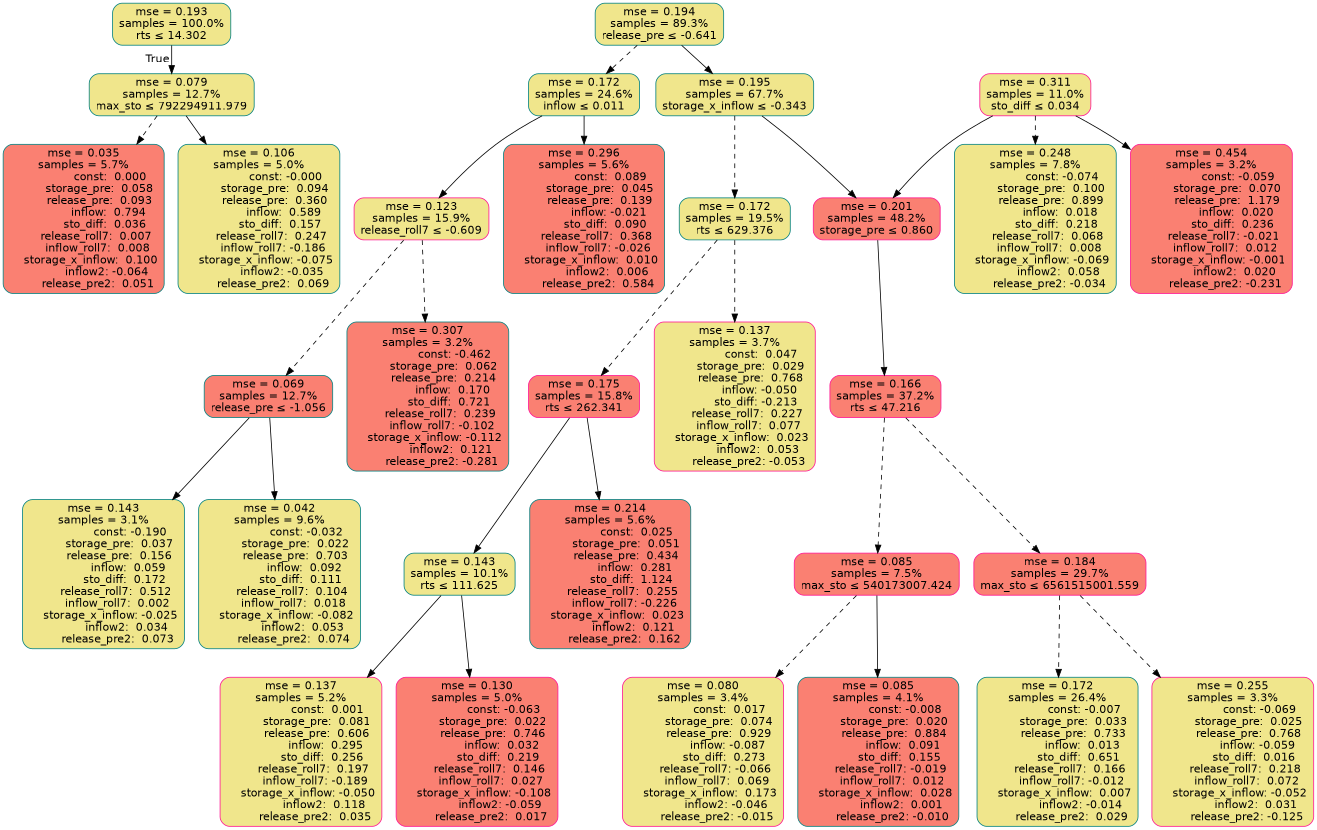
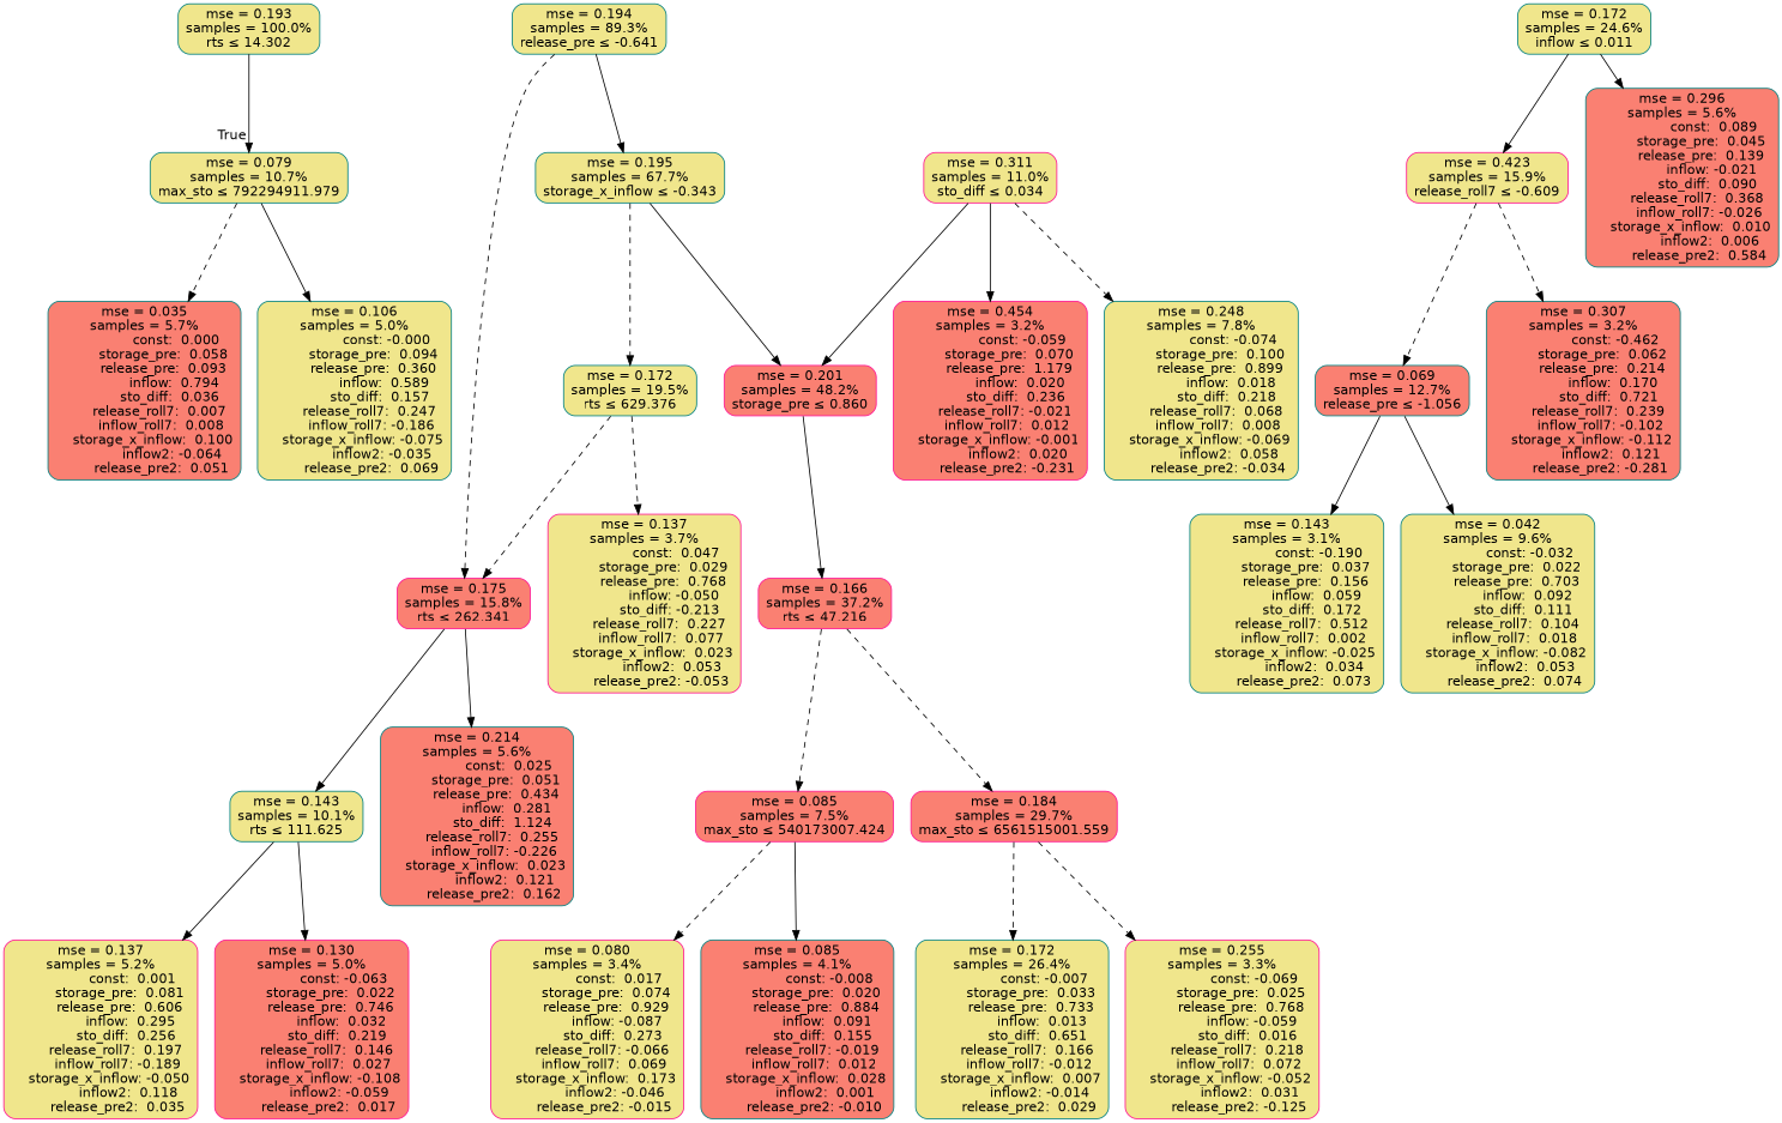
  digraph {
    node [color=teal fillcolor=khaki fontname=helvetica shape=rectangle style="filled, rounded"]
    edge [fontname=helvetica style=solid]
    n1 [label="mse = 0.193\nsamples = 100.0%\nrts &le; 14.302"]
-   n2 [label="mse = 0.079\nsamples = 12.7%\nmax_sto &le; 792294911.979"]
+   n2 [label="mse = 0.079\nsamples = 10.7%\nmax_sto &le; 792294911.979"]
    n3 [fillcolor=salmon label="mse = 0.035\nsamples = 5.7%\n               const:  0.000\n         storage_pre:  0.058\n         release_pre:  0.093\n              inflow:  0.794\n            sto_diff:  0.036\n       release_roll7:  0.007\n        inflow_roll7:  0.008\n    storage_x_inflow:  0.100\n             inflow2: -0.064\n        release_pre2:  0.051"]
    n4 [label="mse = 0.106\nsamples = 5.0%\n               const: -0.000\n         storage_pre:  0.094\n         release_pre:  0.360\n              inflow:  0.589\n            sto_diff:  0.157\n       release_roll7:  0.247\n        inflow_roll7: -0.186\n    storage_x_inflow: -0.075\n             inflow2: -0.035\n        release_pre2:  0.069"]
    n5 [label="mse = 0.194\nsamples = 89.3%\nrelease_pre &le; -0.641"]
    n6 [label="mse = 0.172\nsamples = 24.6%\ninflow &le; 0.011"]
    n7 [label="mse = 0.195\nsamples = 67.7%\nstorage_x_inflow &le; -0.343"]
-   n8 [color=deeppink label="mse = 0.123\nsamples = 15.9%\nrelease_roll7 &le; -0.609"]
+   n8 [color=deeppink label="mse = 0.423\nsamples = 15.9%\nrelease_roll7 &le; -0.609"]
    n9 [fillcolor=salmon label="mse = 0.296\nsamples = 5.6%\n               const:  0.089\n         storage_pre:  0.045\n         release_pre:  0.139\n              inflow: -0.021\n            sto_diff:  0.090\n       release_roll7:  0.368\n        inflow_roll7: -0.026\n    storage_x_inflow:  0.010\n             inflow2:  0.006\n        release_pre2:  0.584"]
    n10 [label="mse = 0.172\nsamples = 19.5%\nrts &le; 629.376"]
    n11 [color=deeppink fillcolor=salmon label="mse = 0.201\nsamples = 48.2%\nstorage_pre &le; 0.860"]
    n12 [fillcolor=salmon label="mse = 0.069\nsamples = 12.7%\nrelease_pre &le; -1.056"]
    n13 [fillcolor=salmon label="mse = 0.307\nsamples = 3.2%\n               const: -0.462\n         storage_pre:  0.062\n         release_pre:  0.214\n              inflow:  0.170\n            sto_diff:  0.721\n       release_roll7:  0.239\n        inflow_roll7: -0.102\n    storage_x_inflow: -0.112\n             inflow2:  0.121\n        release_pre2: -0.281"]
    n14 [label="mse = 0.143\nsamples = 3.1%\n               const: -0.190\n         storage_pre:  0.037\n         release_pre:  0.156\n              inflow:  0.059\n            sto_diff:  0.172\n       release_roll7:  0.512\n        inflow_roll7:  0.002\n    storage_x_inflow: -0.025\n             inflow2:  0.034\n        release_pre2:  0.073"]
    n15 [label="mse = 0.042\nsamples = 9.6%\n               const: -0.032\n         storage_pre:  0.022\n         release_pre:  0.703\n              inflow:  0.092\n            sto_diff:  0.111\n       release_roll7:  0.104\n        inflow_roll7:  0.018\n    storage_x_inflow: -0.082\n             inflow2:  0.053\n        release_pre2:  0.074"]
    n16 [color=deeppink fillcolor=salmon label="mse = 0.175\nsamples = 15.8%\nrts &le; 262.341"]
    n17 [color=deeppink label="mse = 0.137\nsamples = 3.7%\n               const:  0.047\n         storage_pre:  0.029\n         release_pre:  0.768\n              inflow: -0.050\n            sto_diff: -0.213\n       release_roll7:  0.227\n        inflow_roll7:  0.077\n    storage_x_inflow:  0.023\n             inflow2:  0.053\n        release_pre2: -0.053"]
    n18 [color=deeppink fillcolor=salmon label="mse = 0.166\nsamples = 37.2%\nrts &le; 47.216"]
    n19 [label="mse = 0.143\nsamples = 10.1%\nrts &le; 111.625"]
    n20 [fillcolor=salmon label="mse = 0.214\nsamples = 5.6%\n               const:  0.025\n         storage_pre:  0.051\n         release_pre:  0.434\n              inflow:  0.281\n            sto_diff:  1.124\n       release_roll7:  0.255\n        inflow_roll7: -0.226\n    storage_x_inflow:  0.023\n             inflow2:  0.121\n        release_pre2:  0.162"]
    n21 [color=deeppink label="mse = 0.137\nsamples = 5.2%\n               const:  0.001\n         storage_pre:  0.081\n         release_pre:  0.606\n              inflow:  0.295\n            sto_diff:  0.256\n       release_roll7:  0.197\n        inflow_roll7: -0.189\n    storage_x_inflow: -0.050\n             inflow2:  0.118\n        release_pre2:  0.035"]
    n22 [color=deeppink fillcolor=salmon label="mse = 0.130\nsamples = 5.0%\n               const: -0.063\n         storage_pre:  0.022\n         release_pre:  0.746\n              inflow:  0.032\n            sto_diff:  0.219\n       release_roll7:  0.146\n        inflow_roll7:  0.027\n    storage_x_inflow: -0.108\n             inflow2: -0.059\n        release_pre2:  0.017"]
    n23 [color=deeppink fillcolor=salmon label="mse = 0.085\nsamples = 7.5%\nmax_sto &le; 540173007.424"]
    n24 [color=deeppink fillcolor=salmon label="mse = 0.184\nsamples = 29.7%\nmax_sto &le; 6561515001.559"]
    n25 [color=deeppink label="mse = 0.311\nsamples = 11.0%\nsto_diff &le; 0.034"]
    n26 [label="mse = 0.248\nsamples = 7.8%\n               const: -0.074\n         storage_pre:  0.100\n         release_pre:  0.899\n              inflow:  0.018\n            sto_diff:  0.218\n       release_roll7:  0.068\n        inflow_roll7:  0.008\n    storage_x_inflow: -0.069\n             inflow2:  0.058\n        release_pre2: -0.034"]
    n27 [color=deeppink fillcolor=salmon label="mse = 0.454\nsamples = 3.2%\n               const: -0.059\n         storage_pre:  0.070\n         release_pre:  1.179\n              inflow:  0.020\n            sto_diff:  0.236\n       release_roll7: -0.021\n        inflow_roll7:  0.012\n    storage_x_inflow: -0.001\n             inflow2:  0.020\n        release_pre2: -0.231"]
    n28 [color=deeppink label="mse = 0.080\nsamples = 3.4%\n               const:  0.017\n         storage_pre:  0.074\n         release_pre:  0.929\n              inflow: -0.087\n            sto_diff:  0.273\n       release_roll7: -0.066\n        inflow_roll7:  0.069\n    storage_x_inflow:  0.173\n             inflow2: -0.046\n        release_pre2: -0.015"]
    n29 [fillcolor=salmon label="mse = 0.085\nsamples = 4.1%\n               const: -0.008\n         storage_pre:  0.020\n         release_pre:  0.884\n              inflow:  0.091\n            sto_diff:  0.155\n       release_roll7: -0.019\n        inflow_roll7:  0.012\n    storage_x_inflow:  0.028\n             inflow2:  0.001\n        release_pre2: -0.010"]
    n30 [label="mse = 0.172\nsamples = 26.4%\n               const: -0.007\n         storage_pre:  0.033\n         release_pre:  0.733\n              inflow:  0.013\n            sto_diff:  0.651\n       release_roll7:  0.166\n        inflow_roll7: -0.012\n    storage_x_inflow:  0.007\n             inflow2: -0.014\n        release_pre2:  0.029"]
    n31 [color=deeppink label="mse = 0.255\nsamples = 3.3%\n               const: -0.069\n         storage_pre:  0.025\n         release_pre:  0.768\n              inflow: -0.059\n            sto_diff:  0.016\n       release_roll7:  0.218\n        inflow_roll7:  0.072\n    storage_x_inflow: -0.052\n             inflow2:  0.031\n        release_pre2: -0.125"]
    n1 -> n2 [headlabel=True labelangle=45 labeldistance=2.5]
    n2 -> n3 [style=dashed]
    n2 -> n4
-   n5 -> n6 [style=dashed]
+   n5 -> n16 [style=dashed]
    n5 -> n7
    n6 -> n8
    n6 -> n9
    n7 -> n10 [style=dashed]
    n7 -> n11
    n8 -> n12 [style=dashed]
    n8 -> n13 [style=dashed]
    n10 -> n16 [style=dashed]
    n10 -> n17 [style=dashed]
    n11 -> n18
    n12 -> n14
    n12 -> n15
    n16 -> n19
    n16 -> n20
    n18 -> n23 [style=dashed]
    n18 -> n24 [style=dashed]
    n19 -> n21
    n19 -> n22
    n23 -> n28 [style=dashed]
    n23 -> n29
    n24 -> n30 [style=dashed]
    n24 -> n31 [style=dashed]
    n25 -> n11
    n25 -> n26 [style=dashed]
    n25 -> n27
  }
